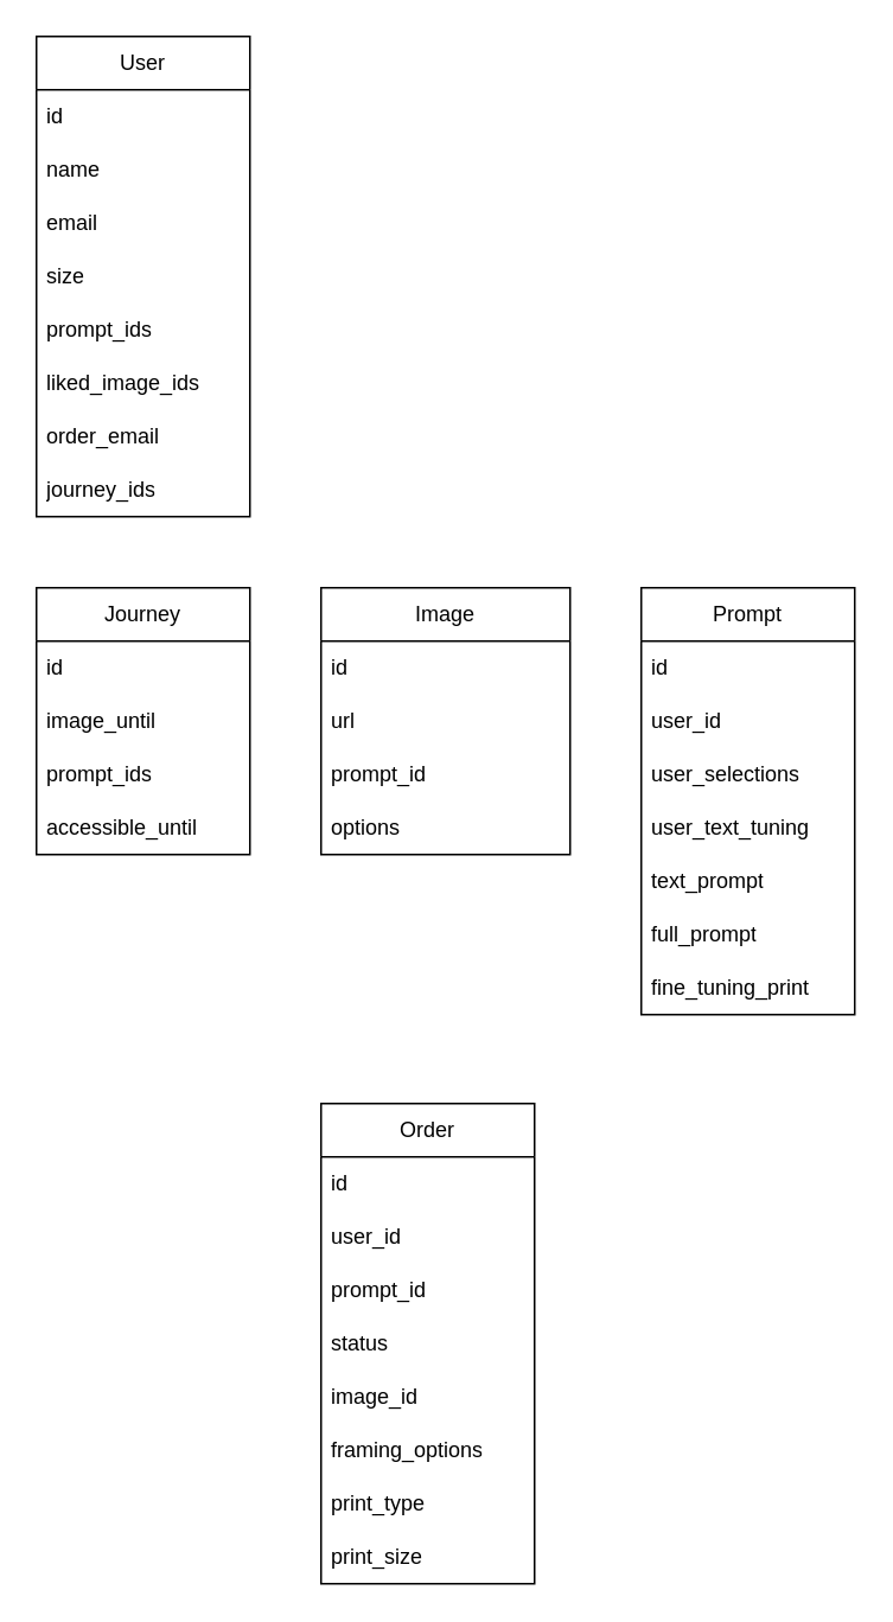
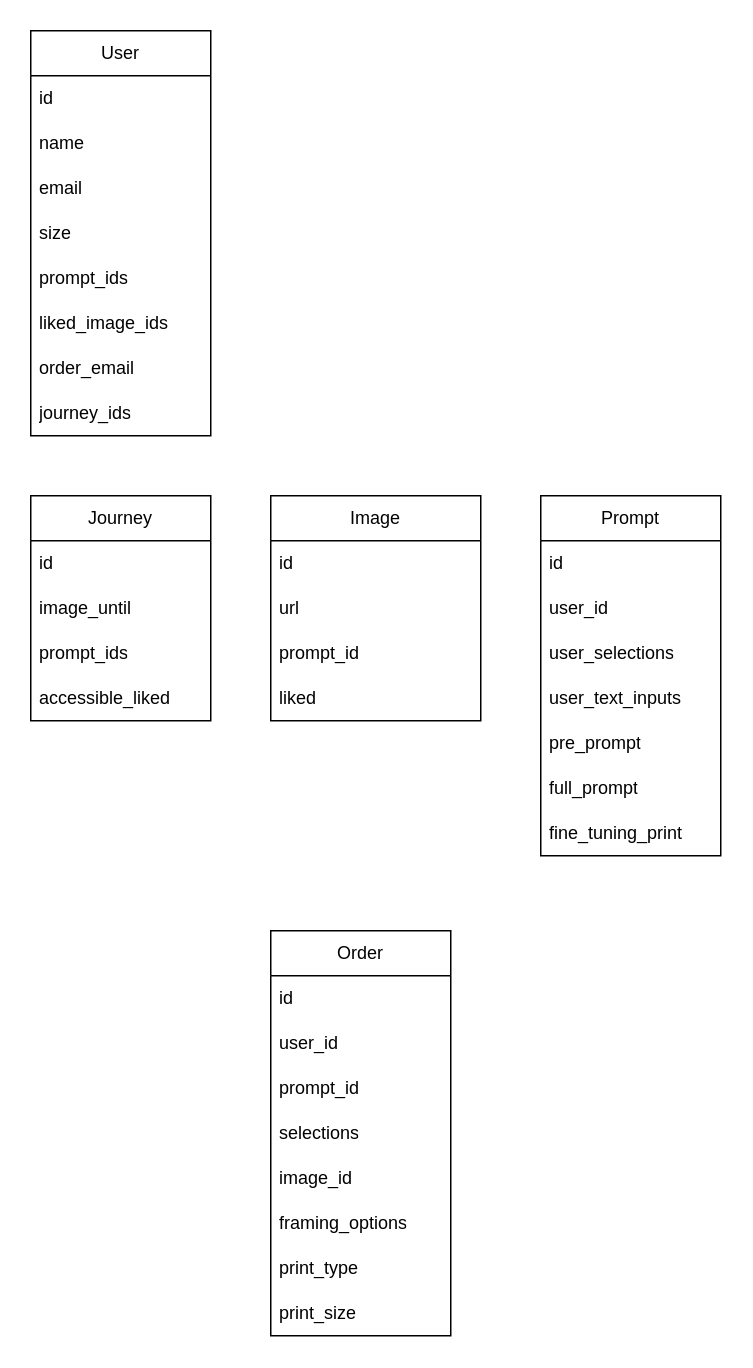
  <mxCell id="0" />
  <mxCell id="1" parent="0" />
  <mxCell id="2" value="User" style="swimlane;fontStyle=0;childLayout=stackLayout;horizontal=1;startSize=30;horizontalStack=0;resizeParent=1;resizeParentMax=0;resizeLast=0;collapsible=1;marginBottom=0;whiteSpace=wrap;html=1;" parent="1" vertex="1"><mxGeometry x="20" y="20" width="120" height="270" as="geometry"><mxRectangle x="530" y="440" width="70" height="30" as="alternateBounds" /></mxGeometry></mxCell>
  <mxCell id="3" value="id" style="text;strokeColor=none;fillColor=none;align=left;verticalAlign=middle;spacingLeft=4;spacingRight=4;overflow=hidden;points=[[0,0.5],[1,0.5]];portConstraint=eastwest;rotatable=0;whiteSpace=wrap;html=1;" parent="2" vertex="1"><mxGeometry y="30" width="120" height="30" as="geometry" /></mxCell>
  <mxCell id="4" value="name" style="text;strokeColor=none;fillColor=none;align=left;verticalAlign=middle;spacingLeft=4;spacingRight=4;overflow=hidden;points=[[0,0.5],[1,0.5]];portConstraint=eastwest;rotatable=0;whiteSpace=wrap;html=1;" parent="2" vertex="1"><mxGeometry y="60" width="120" height="30" as="geometry" /></mxCell>
  <mxCell id="5" value="email" style="text;strokeColor=none;fillColor=none;align=left;verticalAlign=middle;spacingLeft=4;spacingRight=4;overflow=hidden;points=[[0,0.5],[1,0.5]];portConstraint=eastwest;rotatable=0;whiteSpace=wrap;html=1;" parent="2" vertex="1"><mxGeometry y="90" width="120" height="30" as="geometry" /></mxCell>
  <mxCell id="6" value="size" style="text;strokeColor=none;fillColor=none;align=left;verticalAlign=middle;spacingLeft=4;spacingRight=4;overflow=hidden;points=[[0,0.5],[1,0.5]];portConstraint=eastwest;rotatable=0;whiteSpace=wrap;html=1;" parent="2" vertex="1"><mxGeometry y="120" width="120" height="30" as="geometry" /></mxCell>
  <mxCell id="7" value="prompt_ids" style="text;strokeColor=none;fillColor=none;align=left;verticalAlign=middle;spacingLeft=4;spacingRight=4;overflow=hidden;points=[[0,0.5],[1,0.5]];portConstraint=eastwest;rotatable=0;whiteSpace=wrap;html=1;" parent="2" vertex="1"><mxGeometry y="150" width="120" height="30" as="geometry" /></mxCell>
  <mxCell id="8" value="liked_image_ids" style="text;strokeColor=none;fillColor=none;align=left;verticalAlign=middle;spacingLeft=4;spacingRight=4;overflow=hidden;points=[[0,0.5],[1,0.5]];portConstraint=eastwest;rotatable=0;whiteSpace=wrap;html=1;" parent="2" vertex="1"><mxGeometry y="180" width="120" height="30" as="geometry" /></mxCell>
  <mxCell id="9" value="order_email" style="text;strokeColor=none;fillColor=none;align=left;verticalAlign=middle;spacingLeft=4;spacingRight=4;overflow=hidden;points=[[0,0.5],[1,0.5]];portConstraint=eastwest;rotatable=0;whiteSpace=wrap;html=1;" parent="2" vertex="1"><mxGeometry y="210" width="120" height="30" as="geometry" /></mxCell>
  <mxCell id="10" value="journey_ids" style="text;strokeColor=none;fillColor=none;align=left;verticalAlign=middle;spacingLeft=4;spacingRight=4;overflow=hidden;points=[[0,0.5],[1,0.5]];portConstraint=eastwest;rotatable=0;whiteSpace=wrap;html=1;" parent="2" vertex="1"><mxGeometry y="240" width="120" height="30" as="geometry" /></mxCell>
  <mxCell id="11" value="Prompt" style="swimlane;fontStyle=0;childLayout=stackLayout;horizontal=1;startSize=30;horizontalStack=0;resizeParent=1;resizeParentMax=0;resizeLast=0;collapsible=1;marginBottom=0;whiteSpace=wrap;html=1;" parent="1" vertex="1"><mxGeometry x="360" y="330" width="120" height="240" as="geometry" /></mxCell>
  <mxCell id="12" value="id" style="text;strokeColor=none;fillColor=none;align=left;verticalAlign=middle;spacingLeft=4;spacingRight=4;overflow=hidden;points=[[0,0.5],[1,0.5]];portConstraint=eastwest;rotatable=0;whiteSpace=wrap;html=1;" parent="11" vertex="1"><mxGeometry y="30" width="120" height="30" as="geometry" /></mxCell>
  <mxCell id="13" value="user_id" style="text;strokeColor=none;fillColor=none;align=left;verticalAlign=middle;spacingLeft=4;spacingRight=4;overflow=hidden;points=[[0,0.5],[1,0.5]];portConstraint=eastwest;rotatable=0;whiteSpace=wrap;html=1;" parent="11" vertex="1"><mxGeometry y="60" width="120" height="30" as="geometry" /></mxCell>
  <mxCell id="14" value="user_selections" style="text;strokeColor=none;fillColor=none;align=left;verticalAlign=middle;spacingLeft=4;spacingRight=4;overflow=hidden;points=[[0,0.5],[1,0.5]];portConstraint=eastwest;rotatable=0;whiteSpace=wrap;html=1;" parent="11" vertex="1"><mxGeometry y="90" width="120" height="30" as="geometry" /></mxCell>
- <mxCell id="15" value="user_text_tuning" style="text;strokeColor=none;fillColor=none;align=left;verticalAlign=middle;spacingLeft=4;spacingRight=4;overflow=hidden;points=[[0,0.5],[1,0.5]];portConstraint=eastwest;rotatable=0;whiteSpace=wrap;html=1;" parent="11" vertex="1"><mxGeometry y="120" width="120" height="30" as="geometry" /></mxCell>
- <mxCell id="16" value="text_prompt" style="text;strokeColor=none;fillColor=none;align=left;verticalAlign=middle;spacingLeft=4;spacingRight=4;overflow=hidden;points=[[0,0.5],[1,0.5]];portConstraint=eastwest;rotatable=0;whiteSpace=wrap;html=1;" parent="11" vertex="1"><mxGeometry y="150" width="120" height="30" as="geometry" /></mxCell>
+ <mxCell id="15" value="user_text_inputs" style="text;strokeColor=none;fillColor=none;align=left;verticalAlign=middle;spacingLeft=4;spacingRight=4;overflow=hidden;points=[[0,0.5],[1,0.5]];portConstraint=eastwest;rotatable=0;whiteSpace=wrap;html=1;" parent="11" vertex="1"><mxGeometry y="120" width="120" height="30" as="geometry" /></mxCell>
+ <mxCell id="16" value="pre_prompt" style="text;strokeColor=none;fillColor=none;align=left;verticalAlign=middle;spacingLeft=4;spacingRight=4;overflow=hidden;points=[[0,0.5],[1,0.5]];portConstraint=eastwest;rotatable=0;whiteSpace=wrap;html=1;" parent="11" vertex="1"><mxGeometry y="150" width="120" height="30" as="geometry" /></mxCell>
  <mxCell id="17" value="full_prompt" style="text;strokeColor=none;fillColor=none;align=left;verticalAlign=middle;spacingLeft=4;spacingRight=4;overflow=hidden;points=[[0,0.5],[1,0.5]];portConstraint=eastwest;rotatable=0;whiteSpace=wrap;html=1;" parent="11" vertex="1"><mxGeometry y="180" width="120" height="30" as="geometry" /></mxCell>
  <mxCell id="18" value="fine_tuning_print" style="text;strokeColor=none;fillColor=none;align=left;verticalAlign=middle;spacingLeft=4;spacingRight=4;overflow=hidden;points=[[0,0.5],[1,0.5]];portConstraint=eastwest;rotatable=0;whiteSpace=wrap;html=1;" parent="11" vertex="1"><mxGeometry y="210" width="120" height="30" as="geometry" /></mxCell>
  <mxCell id="19" value="Order" style="swimlane;fontStyle=0;childLayout=stackLayout;horizontal=1;startSize=30;horizontalStack=0;resizeParent=1;resizeParentMax=0;resizeLast=0;collapsible=1;marginBottom=0;whiteSpace=wrap;html=1;" parent="1" vertex="1"><mxGeometry x="180" y="620" width="120" height="270" as="geometry" /></mxCell>
  <mxCell id="20" value="id" style="text;strokeColor=none;fillColor=none;align=left;verticalAlign=middle;spacingLeft=4;spacingRight=4;overflow=hidden;points=[[0,0.5],[1,0.5]];portConstraint=eastwest;rotatable=0;whiteSpace=wrap;html=1;" parent="19" vertex="1"><mxGeometry y="30" width="120" height="30" as="geometry" /></mxCell>
  <mxCell id="21" value="user_id" style="text;strokeColor=none;fillColor=none;align=left;verticalAlign=middle;spacingLeft=4;spacingRight=4;overflow=hidden;points=[[0,0.5],[1,0.5]];portConstraint=eastwest;rotatable=0;whiteSpace=wrap;html=1;" parent="19" vertex="1"><mxGeometry y="60" width="120" height="30" as="geometry" /></mxCell>
  <mxCell id="22" value="prompt_id" style="text;strokeColor=none;fillColor=none;align=left;verticalAlign=middle;spacingLeft=4;spacingRight=4;overflow=hidden;points=[[0,0.5],[1,0.5]];portConstraint=eastwest;rotatable=0;whiteSpace=wrap;html=1;" parent="19" vertex="1"><mxGeometry y="90" width="120" height="30" as="geometry" /></mxCell>
- <mxCell id="23" value="status" style="text;strokeColor=none;fillColor=none;align=left;verticalAlign=middle;spacingLeft=4;spacingRight=4;overflow=hidden;points=[[0,0.5],[1,0.5]];portConstraint=eastwest;rotatable=0;whiteSpace=wrap;html=1;" parent="19" vertex="1"><mxGeometry y="120" width="120" height="30" as="geometry" /></mxCell>
+ <mxCell id="23" value="selections" style="text;strokeColor=none;fillColor=none;align=left;verticalAlign=middle;spacingLeft=4;spacingRight=4;overflow=hidden;points=[[0,0.5],[1,0.5]];portConstraint=eastwest;rotatable=0;whiteSpace=wrap;html=1;" parent="19" vertex="1"><mxGeometry y="120" width="120" height="30" as="geometry" /></mxCell>
  <mxCell id="24" value="image_id" style="text;strokeColor=none;fillColor=none;align=left;verticalAlign=middle;spacingLeft=4;spacingRight=4;overflow=hidden;points=[[0,0.5],[1,0.5]];portConstraint=eastwest;rotatable=0;whiteSpace=wrap;html=1;" parent="19" vertex="1"><mxGeometry y="150" width="120" height="30" as="geometry" /></mxCell>
  <mxCell id="25" value="framing_options" style="text;strokeColor=none;fillColor=none;align=left;verticalAlign=middle;spacingLeft=4;spacingRight=4;overflow=hidden;points=[[0,0.5],[1,0.5]];portConstraint=eastwest;rotatable=0;whiteSpace=wrap;html=1;" parent="19" vertex="1"><mxGeometry y="180" width="120" height="30" as="geometry" /></mxCell>
  <mxCell id="26" value="print_type" style="text;strokeColor=none;fillColor=none;align=left;verticalAlign=middle;spacingLeft=4;spacingRight=4;overflow=hidden;points=[[0,0.5],[1,0.5]];portConstraint=eastwest;rotatable=0;whiteSpace=wrap;html=1;" parent="19" vertex="1"><mxGeometry y="210" width="120" height="30" as="geometry" /></mxCell>
  <mxCell id="27" value="print_size" style="text;strokeColor=none;fillColor=none;align=left;verticalAlign=middle;spacingLeft=4;spacingRight=4;overflow=hidden;points=[[0,0.5],[1,0.5]];portConstraint=eastwest;rotatable=0;whiteSpace=wrap;html=1;" parent="19" vertex="1"><mxGeometry y="240" width="120" height="30" as="geometry" /></mxCell>
  <mxCell id="28" value="Image" style="swimlane;fontStyle=0;childLayout=stackLayout;horizontal=1;startSize=30;horizontalStack=0;resizeParent=1;resizeParentMax=0;resizeLast=0;collapsible=1;marginBottom=0;whiteSpace=wrap;html=1;" parent="1" vertex="1"><mxGeometry x="180" y="330" width="140" height="150" as="geometry" /></mxCell>
  <mxCell id="29" value="id" style="text;strokeColor=none;fillColor=none;align=left;verticalAlign=middle;spacingLeft=4;spacingRight=4;overflow=hidden;points=[[0,0.5],[1,0.5]];portConstraint=eastwest;rotatable=0;whiteSpace=wrap;html=1;" parent="28" vertex="1"><mxGeometry y="30" width="140" height="30" as="geometry" /></mxCell>
  <mxCell id="30" value="url" style="text;strokeColor=none;fillColor=none;align=left;verticalAlign=middle;spacingLeft=4;spacingRight=4;overflow=hidden;points=[[0,0.5],[1,0.5]];portConstraint=eastwest;rotatable=0;whiteSpace=wrap;html=1;" parent="28" vertex="1"><mxGeometry y="60" width="140" height="30" as="geometry" /></mxCell>
  <mxCell id="31" value="prompt_id" style="text;strokeColor=none;fillColor=none;align=left;verticalAlign=middle;spacingLeft=4;spacingRight=4;overflow=hidden;points=[[0,0.5],[1,0.5]];portConstraint=eastwest;rotatable=0;whiteSpace=wrap;html=1;" parent="28" vertex="1"><mxGeometry y="90" width="140" height="30" as="geometry" /></mxCell>
- <mxCell id="32" value="options" style="text;strokeColor=none;fillColor=none;align=left;verticalAlign=middle;spacingLeft=4;spacingRight=4;overflow=hidden;points=[[0,0.5],[1,0.5]];portConstraint=eastwest;rotatable=0;whiteSpace=wrap;html=1;" parent="28" vertex="1"><mxGeometry y="120" width="140" height="30" as="geometry" /></mxCell>
+ <mxCell id="32" value="liked" style="text;strokeColor=none;fillColor=none;align=left;verticalAlign=middle;spacingLeft=4;spacingRight=4;overflow=hidden;points=[[0,0.5],[1,0.5]];portConstraint=eastwest;rotatable=0;whiteSpace=wrap;html=1;" parent="28" vertex="1"><mxGeometry y="120" width="140" height="30" as="geometry" /></mxCell>
  <mxCell id="33" value="Journey" style="swimlane;fontStyle=0;childLayout=stackLayout;horizontal=1;startSize=30;horizontalStack=0;resizeParent=1;resizeParentMax=0;resizeLast=0;collapsible=1;marginBottom=0;whiteSpace=wrap;html=1;" parent="1" vertex="1"><mxGeometry x="20" y="330" width="120" height="150" as="geometry" /></mxCell>
  <mxCell id="34" value="id" style="text;strokeColor=none;fillColor=none;align=left;verticalAlign=middle;spacingLeft=4;spacingRight=4;overflow=hidden;points=[[0,0.5],[1,0.5]];portConstraint=eastwest;rotatable=0;whiteSpace=wrap;html=1;" parent="33" vertex="1"><mxGeometry y="30" width="120" height="30" as="geometry" /></mxCell>
  <mxCell id="35" value="image_until" style="text;strokeColor=none;fillColor=none;align=left;verticalAlign=middle;spacingLeft=4;spacingRight=4;overflow=hidden;points=[[0,0.5],[1,0.5]];portConstraint=eastwest;rotatable=0;whiteSpace=wrap;html=1;" parent="33" vertex="1"><mxGeometry y="60" width="120" height="30" as="geometry" /></mxCell>
  <mxCell id="36" value="prompt_ids" style="text;strokeColor=none;fillColor=none;align=left;verticalAlign=middle;spacingLeft=4;spacingRight=4;overflow=hidden;points=[[0,0.5],[1,0.5]];portConstraint=eastwest;rotatable=0;whiteSpace=wrap;html=1;" parent="33" vertex="1"><mxGeometry y="90" width="120" height="30" as="geometry" /></mxCell>
- <mxCell id="37" value="accessible_until" style="text;strokeColor=none;fillColor=none;align=left;verticalAlign=middle;spacingLeft=4;spacingRight=4;overflow=hidden;points=[[0,0.5],[1,0.5]];portConstraint=eastwest;rotatable=0;whiteSpace=wrap;html=1;" parent="33" vertex="1"><mxGeometry y="120" width="120" height="30" as="geometry" /></mxCell>
+ <mxCell id="37" value="accessible_liked" style="text;strokeColor=none;fillColor=none;align=left;verticalAlign=middle;spacingLeft=4;spacingRight=4;overflow=hidden;points=[[0,0.5],[1,0.5]];portConstraint=eastwest;rotatable=0;whiteSpace=wrap;html=1;" parent="33" vertex="1"><mxGeometry y="120" width="120" height="30" as="geometry" /></mxCell>
